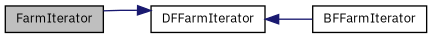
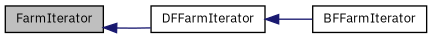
  digraph {
    fontname="IBM Plex Sans"
    rankdir=LR
    node [color=black fillcolor=white fontname="IBM Plex Sans" fontsize=10 shape=record style=filled]
    edge [color=midnightblue dir=back fontname="IBM Plex Sans" fontsize=10 labelfontname=Helvetica labelfontsize=10 style=solid]
    n1 [fillcolor=grey75 fontcolor=black height=0.2 label=FarmIterator width=0.4]
    n2 [height=0.2 label=DFFarmIterator width=0.4]
    n3 [height=0.2 label=BFFarmIterator width=0.4]
-   n2 -> n1
+   n1 -> n2
    n2 -> n3
  }
